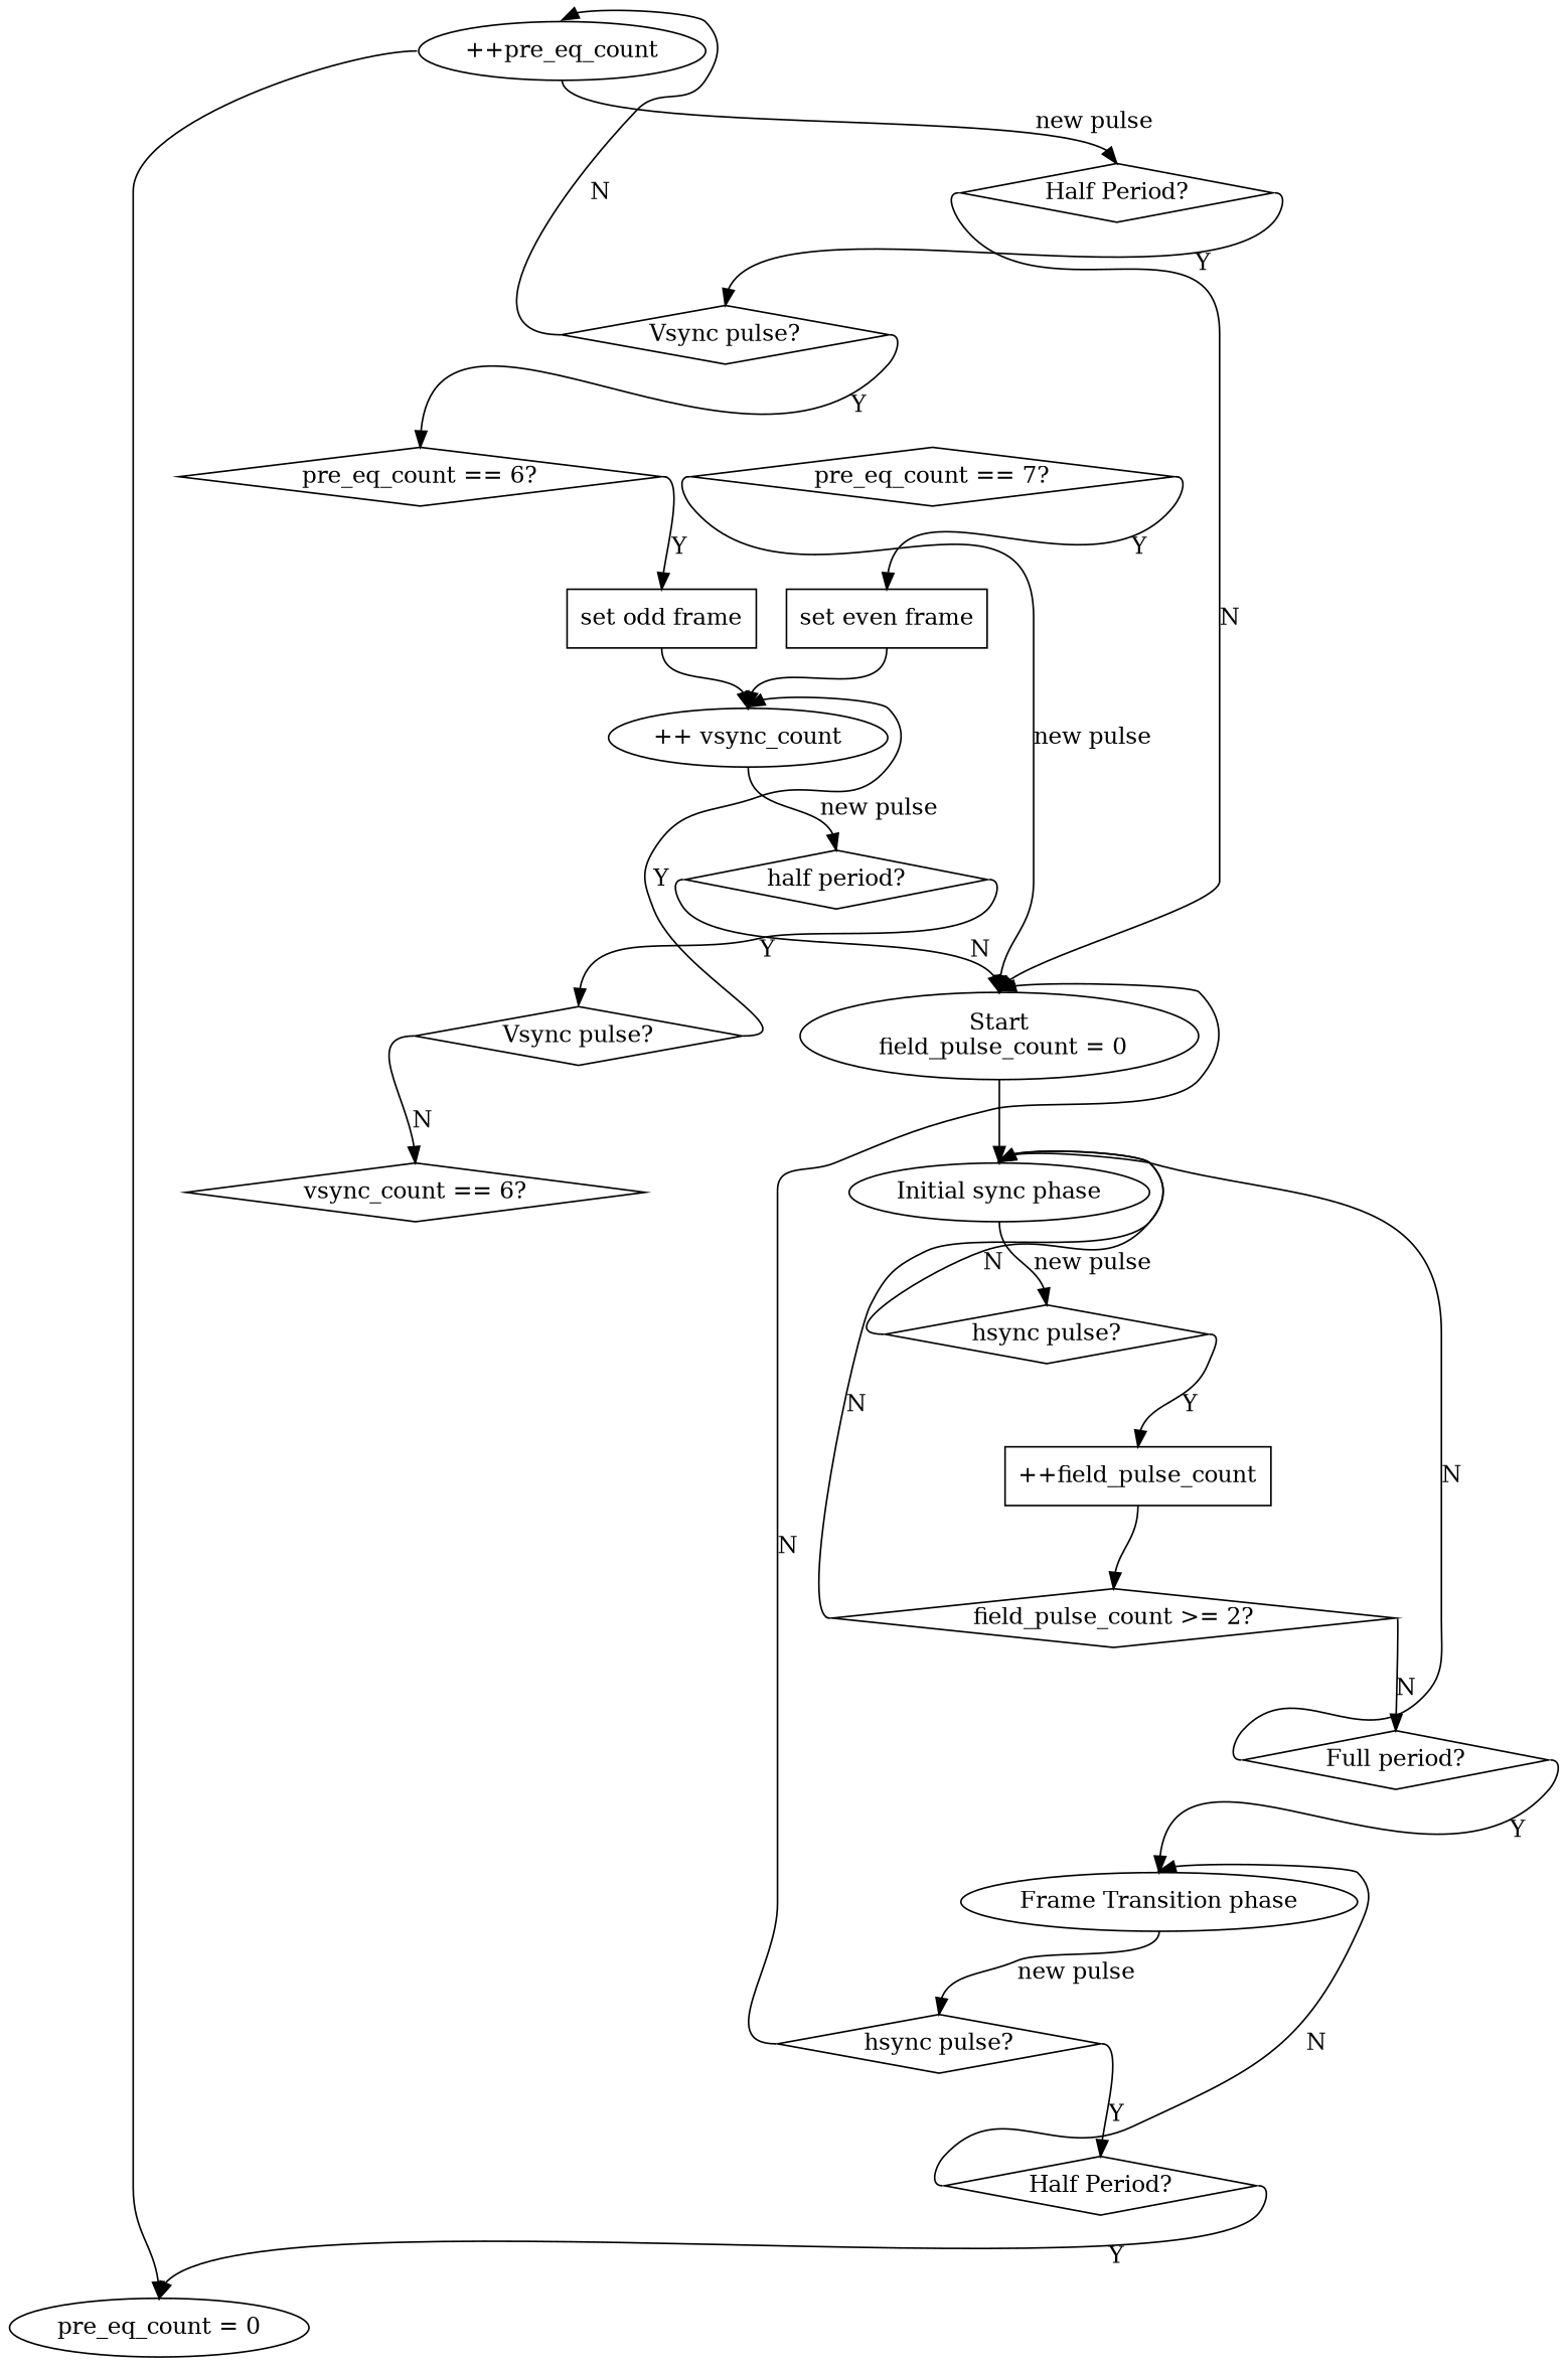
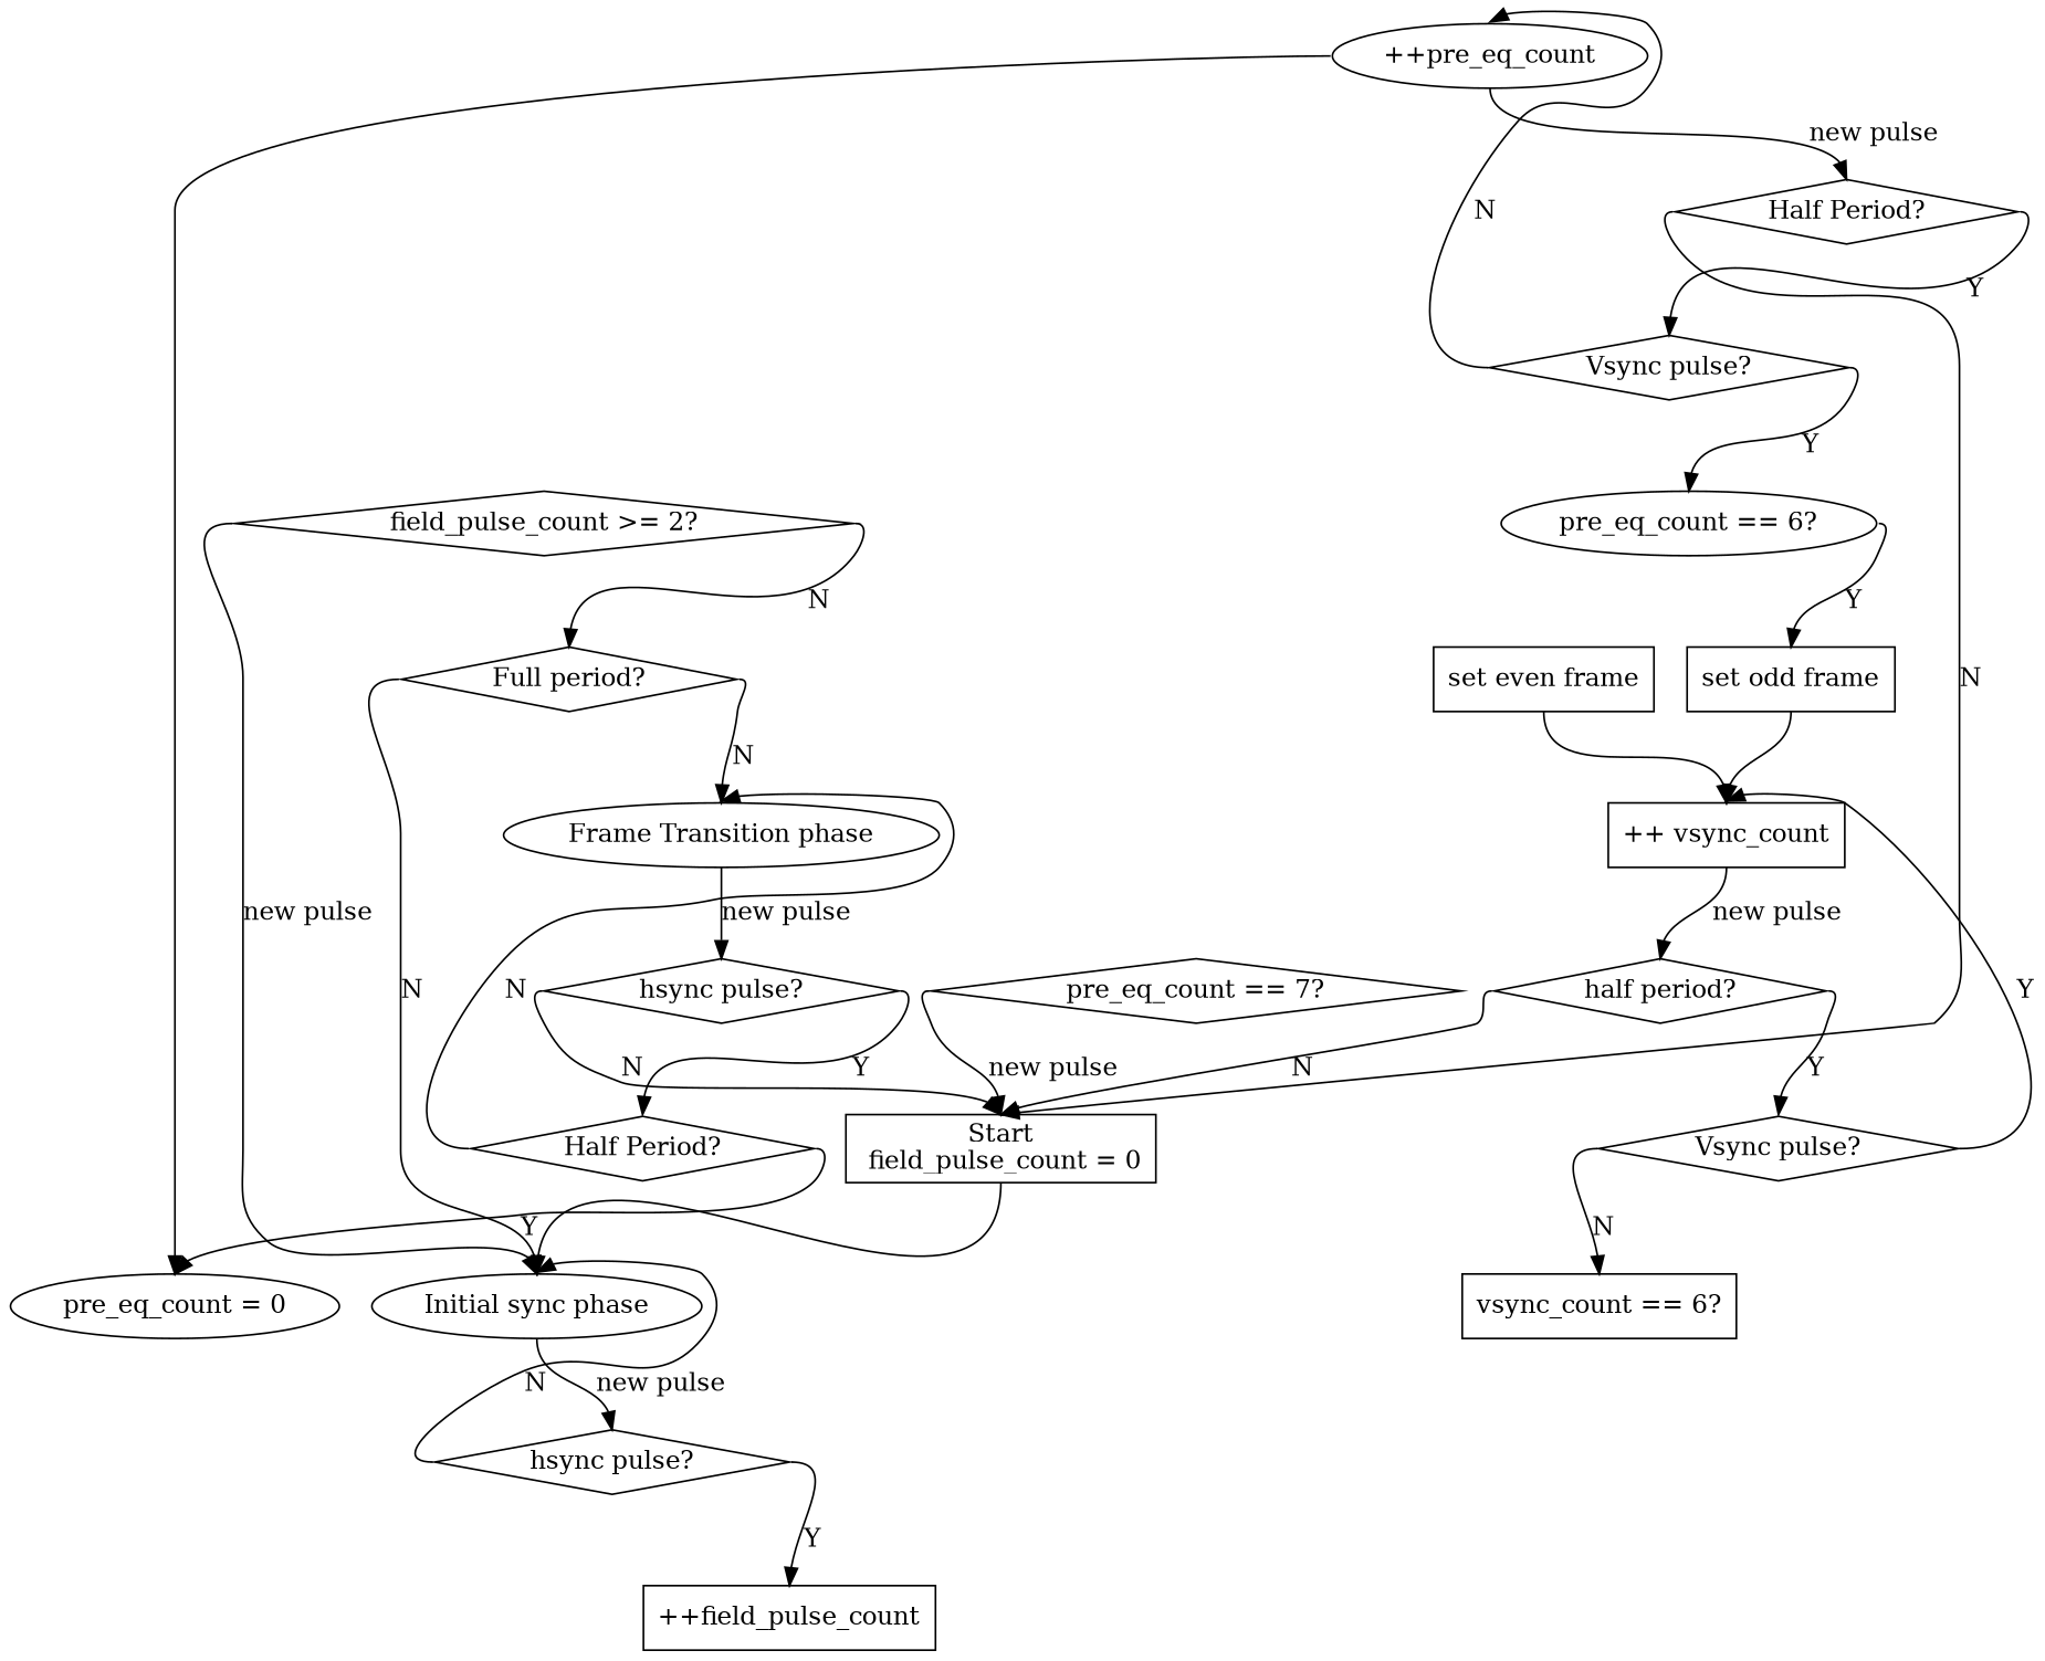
  digraph {
    node [shape=diamond]
    edge [headport=n tailport=w]
-   n1 [label="Start\n field_pulse_count = 0" shape=""]
+   n1 [label="Start\n field_pulse_count = 0" shape=box]
    n2 [label="Initial sync phase" shape=""]
    n3 [label="hsync pulse?"]
    n4 [label="++field_pulse_count" shape=rectangle]
    n5 [label="field_pulse_count >= 2?"]
    n6 [label="Full period?"]
    n7 [label="Frame Transition phase" shape=""]
    n8 [label="hsync pulse?"]
    n9 [label="Half Period?"]
    n10 [label="pre_eq_count = 0" shape=""]
    n11 [label="++pre_eq_count" shape=""]
    n12 [label="Half Period?"]
    n13 [label="Vsync pulse?"]
-   n14 [label="pre_eq_count == 6?"]
+   n14 [label="pre_eq_count == 6?" shape=ellipse]
    n15 [label="set odd frame" shape=rectangle]
-   n16 [label="++ vsync_count" shape=ellipse]
+   n16 [label="++ vsync_count" shape=rectangle]
    n17 [label="pre_eq_count == 7?"]
    n18 [label="set even frame" shape=rectangle]
    n19 [label="half period?"]
    n20 [label="Vsync pulse?"]
-   n21 [label="vsync_count == 6?"]
+   n21 [label="vsync_count == 6?" shape=box]
    n1 -> n2 [tailport=s]
    n2 -> n3 [label="new pulse" tailport=s]
    n3 -> n2 [label=N]
    n3 -> n4 [label=Y tailport=e]
-   n4 -> n5 [tailport=s]
-   n5 -> n2 [label=N]
+   n5 -> n2 [label="new pulse"]
    n5 -> n6 [label=N tailport=e]
    n6 -> n2 [label=N]
-   n6 -> n7 [label=Y tailport=e]
+   n6 -> n7 [label=N tailport=e]
    n7 -> n8 [label="new pulse" tailport=s]
    n8 -> n1 [label=N]
    n8 -> n9 [label=Y tailport=e]
    n9 -> n7 [label=N]
    n9 -> n10 [label=Y tailport=e]
    n11 -> n10
    n11 -> n12 [label="new pulse" tailport=s]
    n12 -> n1 [label=N]
    n12 -> n13 [label=Y tailport=e]
    n13 -> n11 [label=N]
    n13 -> n14 [label=Y tailport=e]
    n14 -> n15 [label=Y tailport=e]
    n15 -> n16 [tailport=s]
    n16 -> n19 [label="new pulse" tailport=s]
    n17 -> n1 [label="new pulse"]
-   n17 -> n18 [label=Y tailport=e]
    n18 -> n16 [tailport=s]
    n19 -> n1 [label=N]
    n19 -> n20 [label=Y tailport=e]
    n20 -> n16 [label=Y tailport=e]
    n20 -> n21 [label=N]
  }
